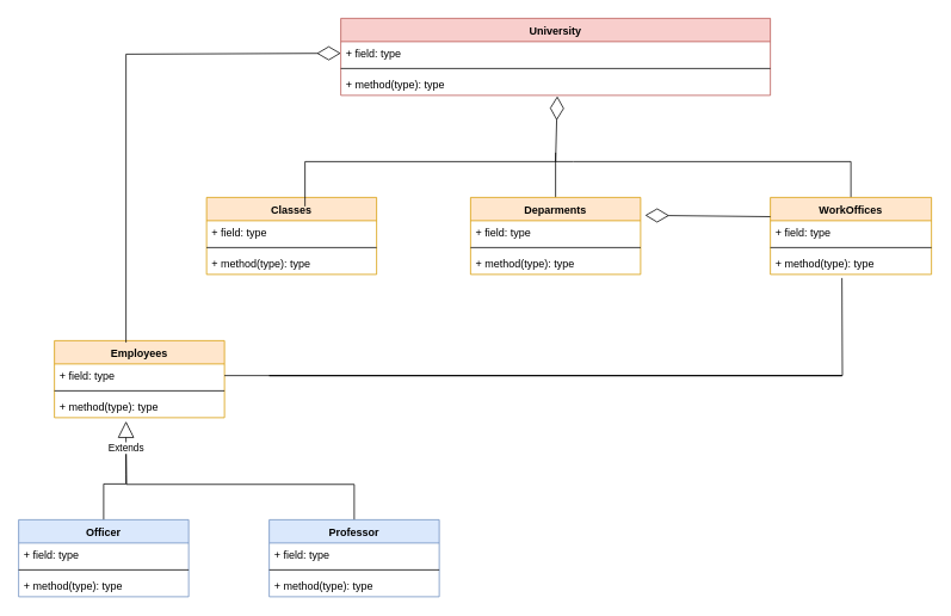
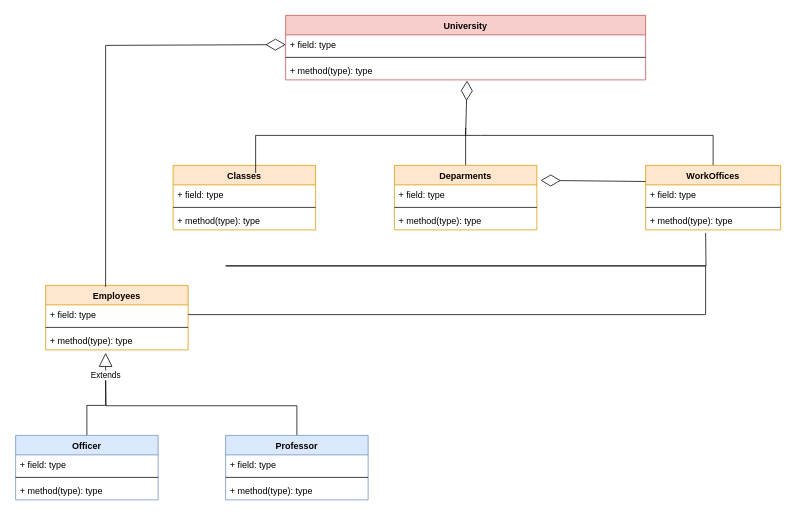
  <mxCell id="0" />
  <mxCell id="1" parent="0" />
  <mxCell id="2" value="University&#10;" style="swimlane;fontStyle=1;align=center;verticalAlign=top;childLayout=stackLayout;horizontal=1;startSize=26;horizontalStack=0;resizeParent=1;resizeParentMax=0;resizeLast=0;collapsible=1;marginBottom=0;fillColor=#f8cecc;strokeColor=#b85450;fontColor=#000000;" vertex="1" parent="1"><mxGeometry x="380" y="20" width="480" height="86" as="geometry"><mxRectangle x="210" y="40" width="100" height="30" as="alternateBounds" /></mxGeometry></mxCell>
  <mxCell id="3" value="+ field: type" style="text;strokeColor=none;fillColor=none;align=left;verticalAlign=top;spacingLeft=4;spacingRight=4;overflow=hidden;rotatable=0;points=[[0,0.5],[1,0.5]];portConstraint=eastwest;" vertex="1" parent="2"><mxGeometry y="26" width="480" height="26" as="geometry" /></mxCell>
  <mxCell id="4" value="" style="line;strokeWidth=1;fillColor=none;align=left;verticalAlign=middle;spacingTop=-1;spacingLeft=3;spacingRight=3;rotatable=0;labelPosition=right;points=[];portConstraint=eastwest;" vertex="1" parent="2"><mxGeometry y="52" width="480" height="8" as="geometry" /></mxCell>
  <mxCell id="5" value="+ method(type): type" style="text;strokeColor=none;fillColor=none;align=left;verticalAlign=top;spacingLeft=4;spacingRight=4;overflow=hidden;rotatable=0;points=[[0,0.5],[1,0.5]];portConstraint=eastwest;" vertex="1" parent="2"><mxGeometry y="60" width="480" height="26" as="geometry" /></mxCell>
  <mxCell id="6" style="edgeStyle=orthogonalEdgeStyle;rounded=0;orthogonalLoop=1;jettySize=auto;html=1;exitX=0.5;exitY=0;exitDx=0;exitDy=0;fontColor=#000000;endArrow=none;endFill=0;" edge="1" parent="1" source="7"><mxGeometry relative="1" as="geometry"><mxPoint x="620" y="180" as="targetPoint" /><Array as="points"><mxPoint x="950" y="180" /><mxPoint x="640" y="180" /></Array></mxGeometry></mxCell>
  <mxCell id="7" value="WorkOffices" style="swimlane;fontStyle=1;align=center;verticalAlign=top;childLayout=stackLayout;horizontal=1;startSize=26;horizontalStack=0;resizeParent=1;resizeParentMax=0;resizeLast=0;collapsible=1;marginBottom=0;fillColor=#ffe6cc;strokeColor=#d79b00;fontColor=#000000;" vertex="1" parent="1"><mxGeometry x="860" y="220" width="180" height="86" as="geometry"><mxRectangle x="210" y="40" width="100" height="30" as="alternateBounds" /></mxGeometry></mxCell>
  <mxCell id="8" value="+ field: type" style="text;strokeColor=none;fillColor=none;align=left;verticalAlign=top;spacingLeft=4;spacingRight=4;overflow=hidden;rotatable=0;points=[[0,0.5],[1,0.5]];portConstraint=eastwest;" vertex="1" parent="7"><mxGeometry y="26" width="180" height="26" as="geometry" /></mxCell>
  <mxCell id="9" value="" style="line;strokeWidth=1;fillColor=none;align=left;verticalAlign=middle;spacingTop=-1;spacingLeft=3;spacingRight=3;rotatable=0;labelPosition=right;points=[];portConstraint=eastwest;" vertex="1" parent="7"><mxGeometry y="52" width="180" height="8" as="geometry" /></mxCell>
  <mxCell id="10" value="+ method(type): type" style="text;strokeColor=none;fillColor=none;align=left;verticalAlign=top;spacingLeft=4;spacingRight=4;overflow=hidden;rotatable=0;points=[[0,0.5],[1,0.5]];portConstraint=eastwest;" vertex="1" parent="7"><mxGeometry y="60" width="180" height="26" as="geometry" /></mxCell>
  <mxCell id="11" style="edgeStyle=orthogonalEdgeStyle;rounded=0;orthogonalLoop=1;jettySize=auto;html=1;exitX=0.5;exitY=0;exitDx=0;exitDy=0;fontColor=#000000;endArrow=none;endFill=0;" edge="1" parent="1" source="12"><mxGeometry relative="1" as="geometry"><mxPoint x="620" y="170" as="targetPoint" /></mxGeometry></mxCell>
  <mxCell id="12" value="Deparments&#10;" style="swimlane;fontStyle=1;align=center;verticalAlign=top;childLayout=stackLayout;horizontal=1;startSize=26;horizontalStack=0;resizeParent=1;resizeParentMax=0;resizeLast=0;collapsible=1;marginBottom=0;fillColor=#ffe6cc;strokeColor=#d79b00;fontColor=#000000;" vertex="1" parent="1"><mxGeometry x="525" y="220" width="190" height="86" as="geometry"><mxRectangle x="210" y="40" width="100" height="30" as="alternateBounds" /></mxGeometry></mxCell>
  <mxCell id="13" value="+ field: type" style="text;strokeColor=none;fillColor=none;align=left;verticalAlign=top;spacingLeft=4;spacingRight=4;overflow=hidden;rotatable=0;points=[[0,0.5],[1,0.5]];portConstraint=eastwest;" vertex="1" parent="12"><mxGeometry y="26" width="190" height="26" as="geometry" /></mxCell>
  <mxCell id="14" value="" style="line;strokeWidth=1;fillColor=none;align=left;verticalAlign=middle;spacingTop=-1;spacingLeft=3;spacingRight=3;rotatable=0;labelPosition=right;points=[];portConstraint=eastwest;" vertex="1" parent="12"><mxGeometry y="52" width="190" height="8" as="geometry" /></mxCell>
  <mxCell id="15" value="+ method(type): type" style="text;strokeColor=none;fillColor=none;align=left;verticalAlign=top;spacingLeft=4;spacingRight=4;overflow=hidden;rotatable=0;points=[[0,0.5],[1,0.5]];portConstraint=eastwest;" vertex="1" parent="12"><mxGeometry y="60" width="190" height="26" as="geometry" /></mxCell>
  <mxCell id="16" value="Classes&#10;" style="swimlane;fontStyle=1;align=center;verticalAlign=top;childLayout=stackLayout;horizontal=1;startSize=26;horizontalStack=0;resizeParent=1;resizeParentMax=0;resizeLast=0;collapsible=1;marginBottom=0;fillColor=#ffe6cc;strokeColor=#d79b00;fontColor=#000000;" vertex="1" parent="1"><mxGeometry x="230" y="220" width="190" height="86" as="geometry"><mxRectangle x="210" y="40" width="100" height="30" as="alternateBounds" /></mxGeometry></mxCell>
  <mxCell id="17" value="+ field: type" style="text;strokeColor=none;fillColor=none;align=left;verticalAlign=top;spacingLeft=4;spacingRight=4;overflow=hidden;rotatable=0;points=[[0,0.5],[1,0.5]];portConstraint=eastwest;" vertex="1" parent="16"><mxGeometry y="26" width="190" height="26" as="geometry" /></mxCell>
  <mxCell id="18" value="" style="line;strokeWidth=1;fillColor=none;align=left;verticalAlign=middle;spacingTop=-1;spacingLeft=3;spacingRight=3;rotatable=0;labelPosition=right;points=[];portConstraint=eastwest;" vertex="1" parent="16"><mxGeometry y="52" width="190" height="8" as="geometry" /></mxCell>
  <mxCell id="19" value="+ method(type): type" style="text;strokeColor=none;fillColor=none;align=left;verticalAlign=top;spacingLeft=4;spacingRight=4;overflow=hidden;rotatable=0;points=[[0,0.5],[1,0.5]];portConstraint=eastwest;" vertex="1" parent="16"><mxGeometry y="60" width="190" height="26" as="geometry" /></mxCell>
  <mxCell id="20" style="edgeStyle=orthogonalEdgeStyle;rounded=0;orthogonalLoop=1;jettySize=auto;html=1;exitX=0.5;exitY=0;exitDx=0;exitDy=0;fontColor=#000000;endArrow=none;endFill=0;" edge="1" parent="1" source="21"><mxGeometry relative="1" as="geometry"><mxPoint x="140" y="530" as="targetPoint" /><Array as="points"><mxPoint x="115" y="540" /><mxPoint x="140" y="540" /></Array></mxGeometry></mxCell>
  <mxCell id="21" value="Officer" style="swimlane;fontStyle=1;align=center;verticalAlign=top;childLayout=stackLayout;horizontal=1;startSize=26;horizontalStack=0;resizeParent=1;resizeParentMax=0;resizeLast=0;collapsible=1;marginBottom=0;fillColor=#dae8fc;strokeColor=#6c8ebf;fontColor=#000000;" vertex="1" parent="1"><mxGeometry x="20" y="580" width="190" height="86" as="geometry"><mxRectangle x="210" y="40" width="100" height="30" as="alternateBounds" /></mxGeometry></mxCell>
  <mxCell id="22" value="+ field: type" style="text;strokeColor=none;fillColor=none;align=left;verticalAlign=top;spacingLeft=4;spacingRight=4;overflow=hidden;rotatable=0;points=[[0,0.5],[1,0.5]];portConstraint=eastwest;" vertex="1" parent="21"><mxGeometry y="26" width="190" height="26" as="geometry" /></mxCell>
  <mxCell id="23" value="" style="line;strokeWidth=1;fillColor=none;align=left;verticalAlign=middle;spacingTop=-1;spacingLeft=3;spacingRight=3;rotatable=0;labelPosition=right;points=[];portConstraint=eastwest;" vertex="1" parent="21"><mxGeometry y="52" width="190" height="8" as="geometry" /></mxCell>
  <mxCell id="24" value="+ method(type): type" style="text;strokeColor=none;fillColor=none;align=left;verticalAlign=top;spacingLeft=4;spacingRight=4;overflow=hidden;rotatable=0;points=[[0,0.5],[1,0.5]];portConstraint=eastwest;" vertex="1" parent="21"><mxGeometry y="60" width="190" height="26" as="geometry" /></mxCell>
  <mxCell id="25" value="Employees" style="swimlane;fontStyle=1;align=center;verticalAlign=top;childLayout=stackLayout;horizontal=1;startSize=26;horizontalStack=0;resizeParent=1;resizeParentMax=0;resizeLast=0;collapsible=1;marginBottom=0;fillColor=#ffe6cc;strokeColor=#d79b00;fontColor=#000000;" vertex="1" parent="1"><mxGeometry x="60" y="380" width="190" height="86" as="geometry"><mxRectangle x="210" y="40" width="100" height="30" as="alternateBounds" /></mxGeometry></mxCell>
  <mxCell id="26" value="+ field: type" style="text;strokeColor=none;fillColor=none;align=left;verticalAlign=top;spacingLeft=4;spacingRight=4;overflow=hidden;rotatable=0;points=[[0,0.5],[1,0.5]];portConstraint=eastwest;" vertex="1" parent="25"><mxGeometry y="26" width="190" height="26" as="geometry" /></mxCell>
  <mxCell id="27" value="" style="line;strokeWidth=1;fillColor=none;align=left;verticalAlign=middle;spacingTop=-1;spacingLeft=3;spacingRight=3;rotatable=0;labelPosition=right;points=[];portConstraint=eastwest;" vertex="1" parent="25"><mxGeometry y="52" width="190" height="8" as="geometry" /></mxCell>
  <mxCell id="28" value="+ method(type): type" style="text;strokeColor=none;fillColor=none;align=left;verticalAlign=top;spacingLeft=4;spacingRight=4;overflow=hidden;rotatable=0;points=[[0,0.5],[1,0.5]];portConstraint=eastwest;" vertex="1" parent="25"><mxGeometry y="60" width="190" height="26" as="geometry" /></mxCell>
  <mxCell id="29" style="edgeStyle=orthogonalEdgeStyle;rounded=0;orthogonalLoop=1;jettySize=auto;html=1;exitX=0.5;exitY=0;exitDx=0;exitDy=0;fontColor=#000000;endArrow=none;endFill=0;" edge="1" parent="1" source="30"><mxGeometry relative="1" as="geometry"><mxPoint x="140" y="500" as="targetPoint" /></mxGeometry></mxCell>
  <mxCell id="30" value="Professor" style="swimlane;fontStyle=1;align=center;verticalAlign=top;childLayout=stackLayout;horizontal=1;startSize=26;horizontalStack=0;resizeParent=1;resizeParentMax=0;resizeLast=0;collapsible=1;marginBottom=0;fillColor=#dae8fc;strokeColor=#6c8ebf;fontColor=#000000;" vertex="1" parent="1"><mxGeometry x="300" y="580" width="190" height="86" as="geometry"><mxRectangle x="210" y="40" width="100" height="30" as="alternateBounds" /></mxGeometry></mxCell>
  <mxCell id="31" value="+ field: type" style="text;strokeColor=none;fillColor=none;align=left;verticalAlign=top;spacingLeft=4;spacingRight=4;overflow=hidden;rotatable=0;points=[[0,0.5],[1,0.5]];portConstraint=eastwest;" vertex="1" parent="30"><mxGeometry y="26" width="190" height="26" as="geometry" /></mxCell>
  <mxCell id="32" value="" style="line;strokeWidth=1;fillColor=none;align=left;verticalAlign=middle;spacingTop=-1;spacingLeft=3;spacingRight=3;rotatable=0;labelPosition=right;points=[];portConstraint=eastwest;" vertex="1" parent="30"><mxGeometry y="52" width="190" height="8" as="geometry" /></mxCell>
  <mxCell id="33" value="+ method(type): type" style="text;strokeColor=none;fillColor=none;align=left;verticalAlign=top;spacingLeft=4;spacingRight=4;overflow=hidden;rotatable=0;points=[[0,0.5],[1,0.5]];portConstraint=eastwest;" vertex="1" parent="30"><mxGeometry y="60" width="190" height="26" as="geometry" /></mxCell>
  <mxCell id="34" value="" style="endArrow=diamondThin;endFill=0;endSize=24;html=1;rounded=0;fontColor=#000000;entryX=0.504;entryY=1.038;entryDx=0;entryDy=0;entryPerimeter=0;" edge="1" parent="1" target="5"><mxGeometry width="160" relative="1" as="geometry"><mxPoint x="340" y="230" as="sourcePoint" /><mxPoint x="710" y="160" as="targetPoint" /><Array as="points"><mxPoint x="340" y="180" /><mxPoint x="620" y="180" /></Array></mxGeometry></mxCell>
  <mxCell id="35" value="" style="endArrow=diamondThin;endFill=0;endSize=24;html=1;rounded=0;fontColor=#000000;exitX=0;exitY=0.25;exitDx=0;exitDy=0;" edge="1" parent="1" source="7"><mxGeometry width="160" relative="1" as="geometry"><mxPoint x="550" y="260" as="sourcePoint" /><mxPoint x="720" y="240" as="targetPoint" /></mxGeometry></mxCell>
  <mxCell id="36" value="" style="endArrow=diamondThin;endFill=0;endSize=24;html=1;rounded=0;fontColor=#000000;entryX=0;entryY=0.5;entryDx=0;entryDy=0;exitX=0.421;exitY=0.023;exitDx=0;exitDy=0;exitPerimeter=0;" edge="1" parent="1" source="25" target="3"><mxGeometry width="160" relative="1" as="geometry"><mxPoint x="140" y="460" as="sourcePoint" /><mxPoint x="300" y="460" as="targetPoint" /><Array as="points"><mxPoint x="140" y="60" /></Array></mxGeometry></mxCell>
  <mxCell id="37" value="Extends" style="endArrow=block;endSize=16;endFill=0;html=1;rounded=0;fontColor=#000000;entryX=0.421;entryY=1.154;entryDx=0;entryDy=0;entryPerimeter=0;" edge="1" parent="1" target="28"><mxGeometry width="160" relative="1" as="geometry"><mxPoint x="140" y="530" as="sourcePoint" /><mxPoint x="400" y="560" as="targetPoint" /></mxGeometry></mxCell>
  <mxCell id="38" style="edgeStyle=orthogonalEdgeStyle;rounded=0;orthogonalLoop=1;jettySize=auto;html=1;exitX=1;exitY=0.5;exitDx=0;exitDy=0;fontColor=#000000;endArrow=none;endFill=0;labelPosition=right;verticalLabelPosition=middle;align=left;verticalAlign=middle;startArrow=none;" edge="1" parent="1" source="39"><mxGeometry relative="1" as="geometry"><mxPoint x="940" y="310" as="targetPoint" /></mxGeometry></mxCell>
- <mxCell id="39" value="&lt;font style=&quot;font-size: 19px;&quot; color=&quot;#ffffff&quot;&gt;1&lt;/font&gt;" style="whiteSpace=wrap;html=1;fontColor=#000000;fillColor=none;strokeColor=none;" vertex="1" parent="1"><mxGeometry x="260" y="404" width="40" height="30" as="geometry" /></mxCell>
+ <mxCell id="39" value="&lt;font style=&quot;font-size: 19px;&quot; color=&quot;#ffffff&quot;&gt;1&lt;/font&gt;" style="whiteSpace=wrap;html=1;fontColor=#000000;fillColor=none;strokeColor=none;" vertex="1" parent="1"><mxGeometry x="260" y="339" width="40" height="30" as="geometry" /></mxCell>
  <mxCell id="40" value="" style="edgeStyle=orthogonalEdgeStyle;rounded=0;orthogonalLoop=1;jettySize=auto;html=1;exitX=1;exitY=0.5;exitDx=0;exitDy=0;fontColor=#000000;endArrow=none;endFill=0;labelPosition=right;verticalLabelPosition=middle;align=left;verticalAlign=middle;" edge="1" parent="1" source="26" target="39"><mxGeometry relative="1" as="geometry"><mxPoint x="940" y="310" as="targetPoint" /><mxPoint x="250" y="419" as="sourcePoint" /><Array as="points"><mxPoint x="940" y="419" /></Array></mxGeometry></mxCell>
